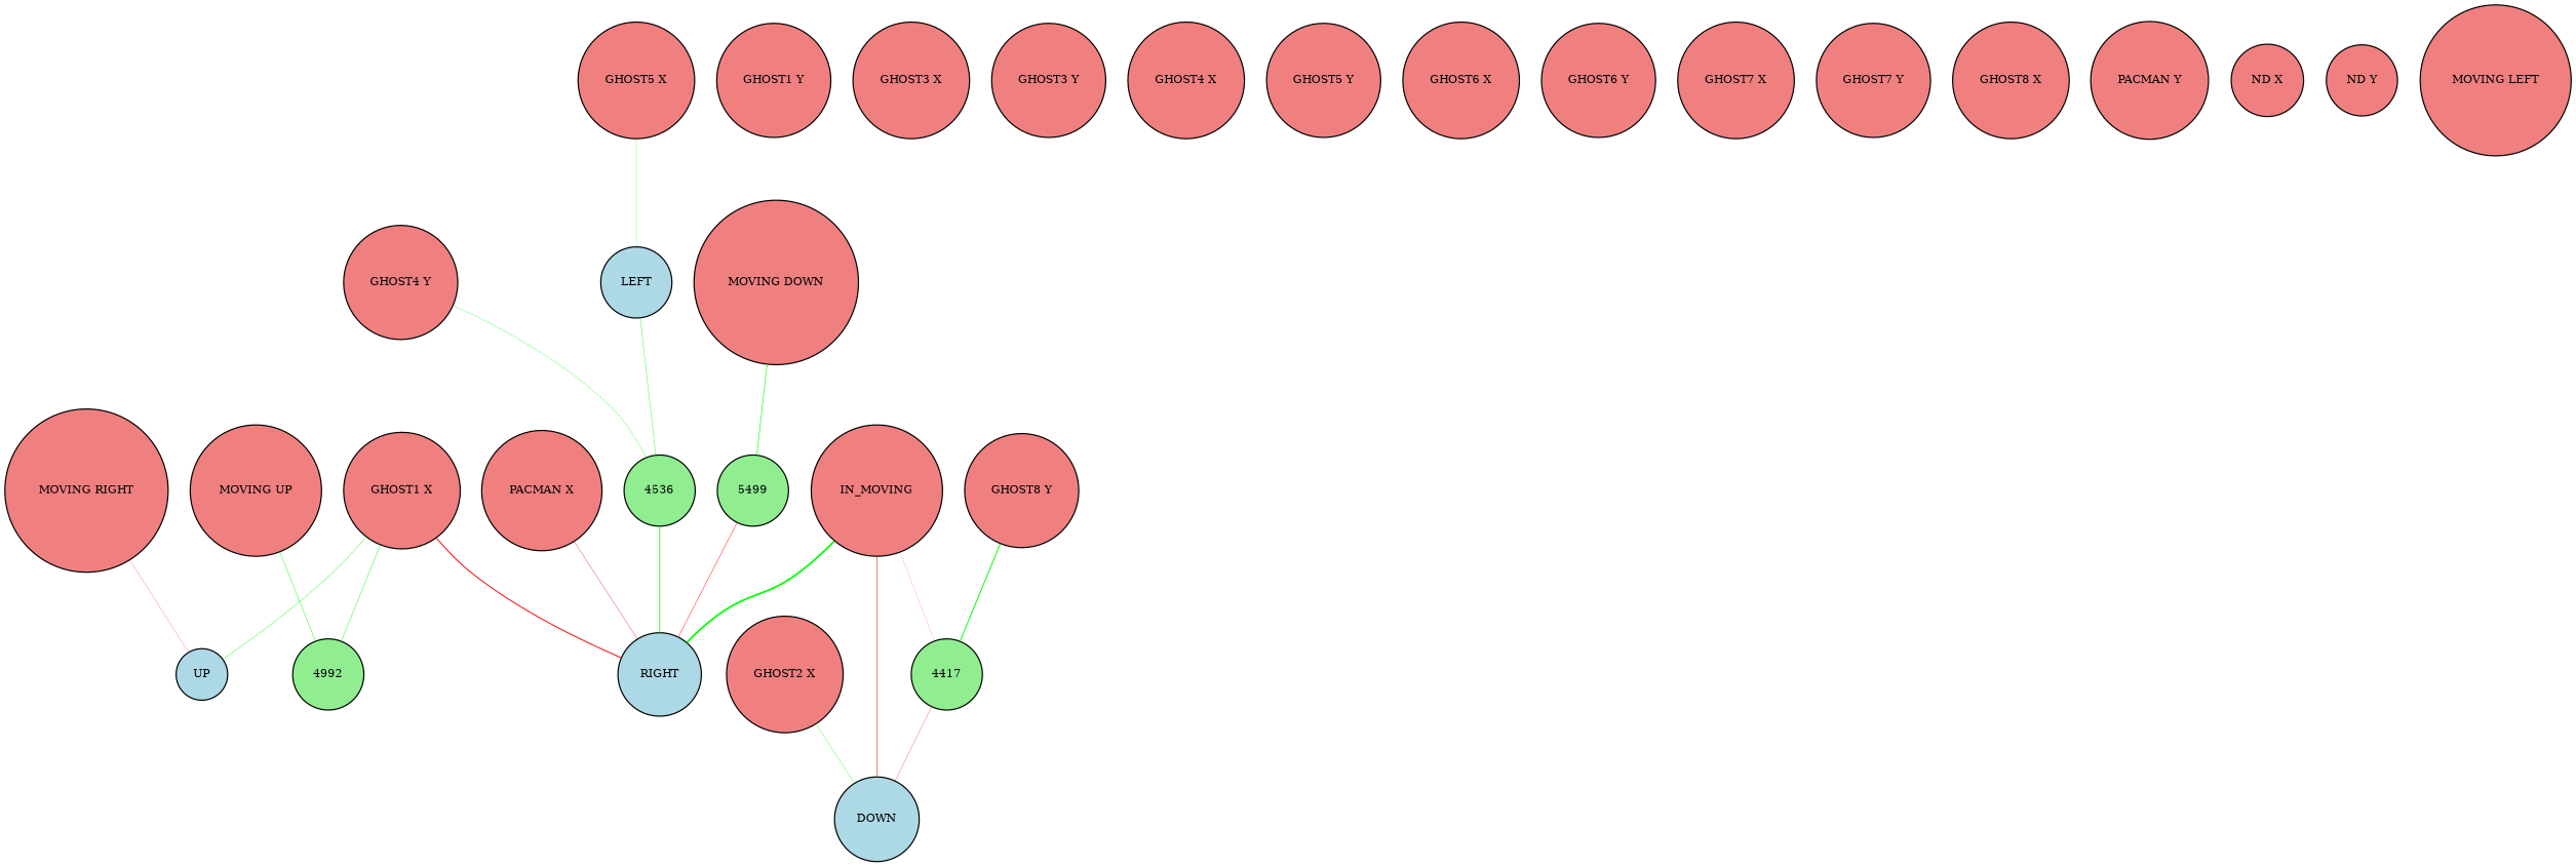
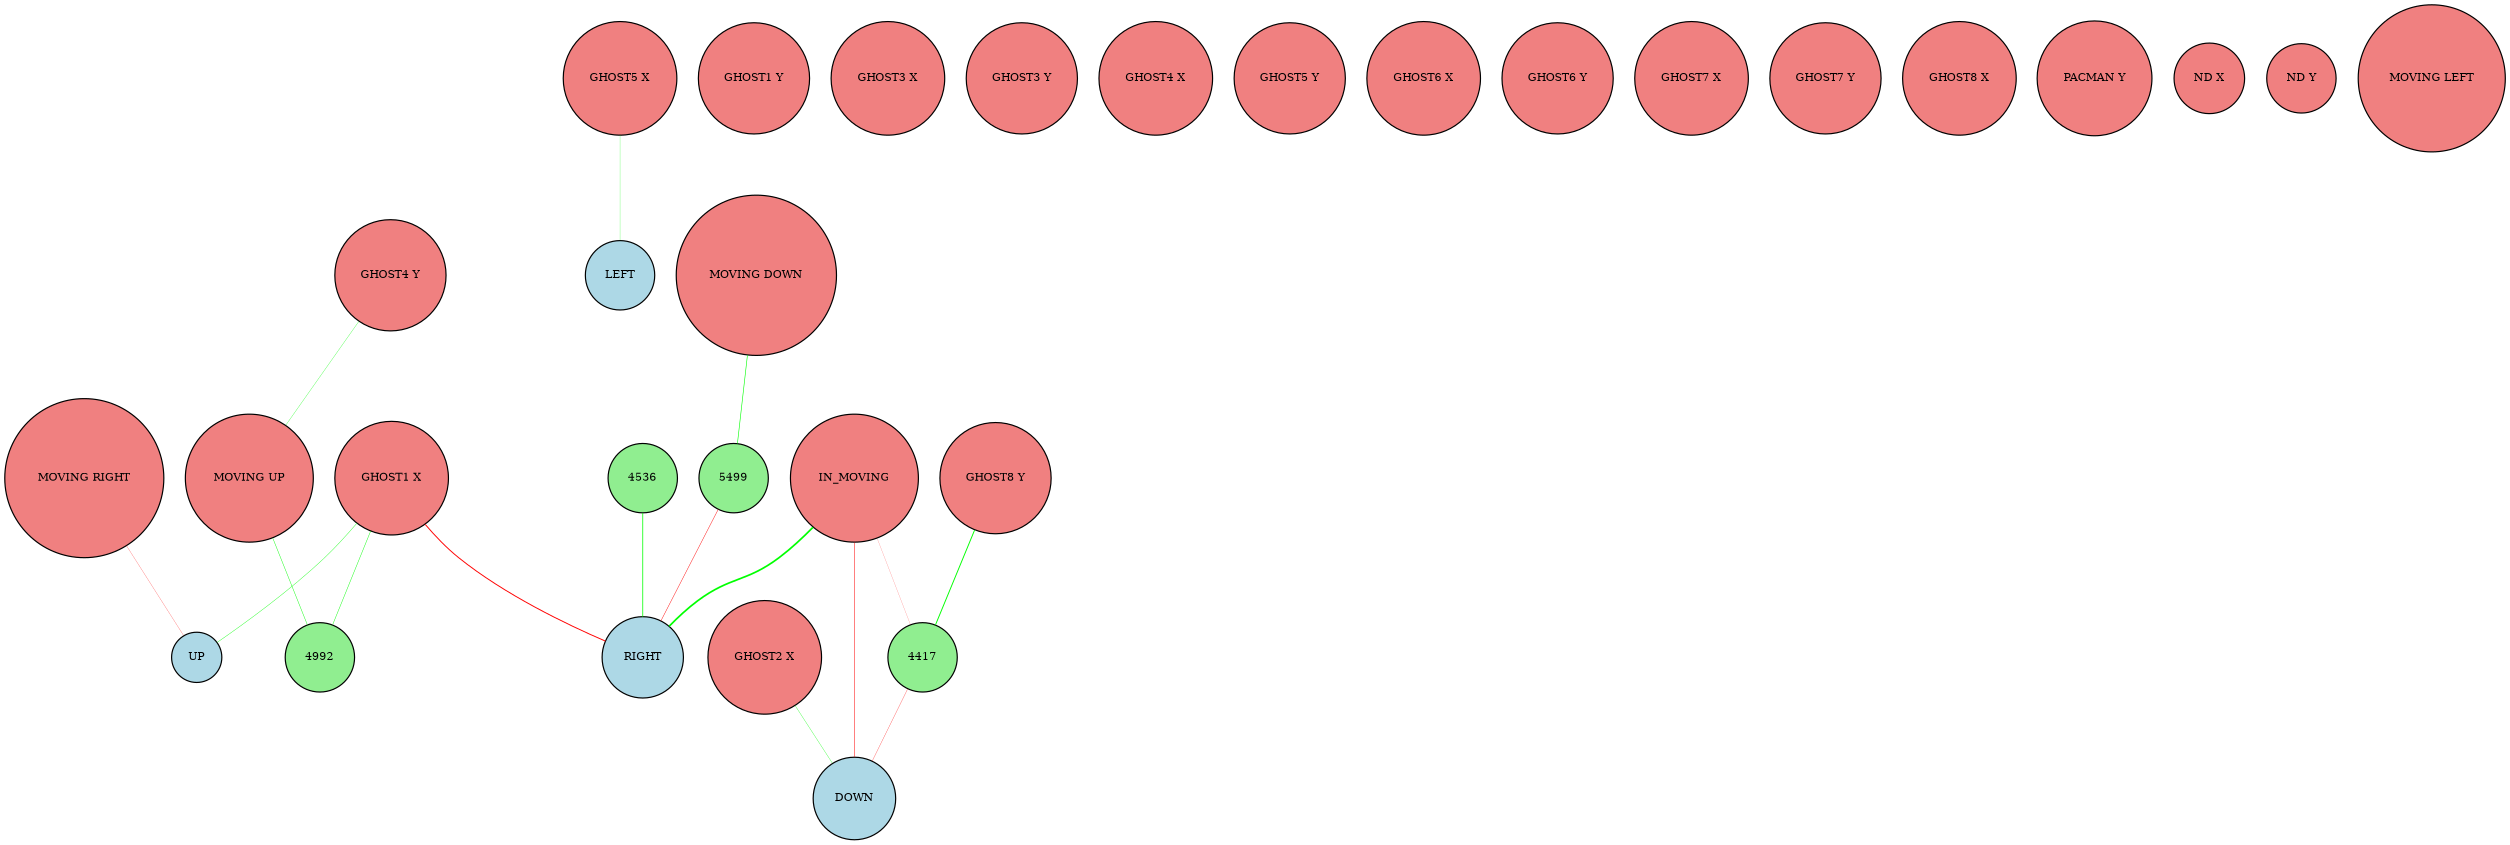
  digraph {
    node [bgcolor=black fillcolor=lightcoral fontsize=9 shape=circle style=filled]
    edge [arrowhead=none color=green style=solid]
    "GHOST1 X" [height=0.2 width=0.2]
    UP [fillcolor=lightblue height=0.2 width=0.2]
    RIGHT [fillcolor=lightblue height=0.2 width=0.2]
    4992 [fillcolor=lightgreen height=0.2 width=0.2]
    "GHOST1 Y" [height=0.2 width=0.2]
    "GHOST2 X" [height=0.2 width=0.2]
    DOWN [fillcolor=lightblue height=0.2 width=0.2]
    "GHOST3 X" [height=0.2 width=0.2]
    "GHOST3 Y" [height=0.2 width=0.2]
    "GHOST4 X" [height=0.2 width=0.2]
    "GHOST4 Y" [height=0.2 width=0.2]
    4536 [fillcolor=lightgreen height=0.2 width=0.2]
    "GHOST5 X" [height=0.2 width=0.2]
    LEFT [fillcolor=lightblue height=0.2 width=0.2]
    "GHOST5 Y" [height=0.2 width=0.2]
    "GHOST6 X" [height=0.2 width=0.2]
    "GHOST6 Y" [height=0.2 width=0.2]
    "GHOST7 X" [height=0.2 width=0.2]
    "GHOST7 Y" [height=0.2 width=0.2]
    "GHOST8 X" [height=0.2 width=0.2]
    "GHOST8 Y" [height=0.2 width=0.2]
    4417 [fillcolor=lightgreen height=0.2 width=0.2]
-   "PACMAN X" [height=0.2 width=0.2]
    "PACMAN Y" [height=0.2 width=0.2]
    "ND X" [height=0.2 width=0.2]
    "ND Y" [height=0.2 width=0.2]
    n27 [height=0.2 label=IN_MOVING width=0.2]
    "MOVING UP" [height=0.2 width=0.2]
    "MOVING DOWN" [height=0.2 width=0.2]
    5499 [fillcolor=lightgreen height=0.2 width=0.2]
    "MOVING RIGHT" [height=0.2 width=0.2]
    "MOVING LEFT" [height=0.2 width=0.2]
    "GHOST1 X" -> UP [penwidth=0.30959472339418037]
    "GHOST1 X" -> RIGHT [color=red penwidth=0.7968253675102481]
    "GHOST1 X" -> 4992 [penwidth=0.3588542635047103]
    "GHOST2 X" -> DOWN [penwidth=0.25036908367882715]
-   "GHOST4 Y" -> 4536 [penwidth=0.23502862154675538]
+   "GHOST4 Y" -> "MOVING UP" [penwidth=0.23502862154675538]
    4536 -> RIGHT [penwidth=0.6447049827775492]
    "GHOST5 X" -> LEFT [penwidth=0.18813214738771217]
-   LEFT -> 4536 [penwidth=0.3109991246389985]
    "GHOST8 Y" -> 4417 [penwidth=0.7836738869499064]
    4417 -> DOWN [color=red penwidth=0.2192894497869461]
-   "PACMAN X" -> RIGHT [color=red penwidth=0.2739524554666492]
    n27 -> RIGHT [penwidth=1.4315884591648953]
    n27 -> DOWN [color=red penwidth=0.4208733506507635]
    n27 -> 4417 [color=red penwidth=0.1158050285936645]
    "MOVING UP" -> 4992 [penwidth=0.3586184446080952]
    "MOVING DOWN" -> 5499 [penwidth=0.4970570472552288]
    5499 -> RIGHT [color=red penwidth=0.35912419474166546]
    "MOVING RIGHT" -> UP [color=red penwidth=0.1718167786497733]
  }
